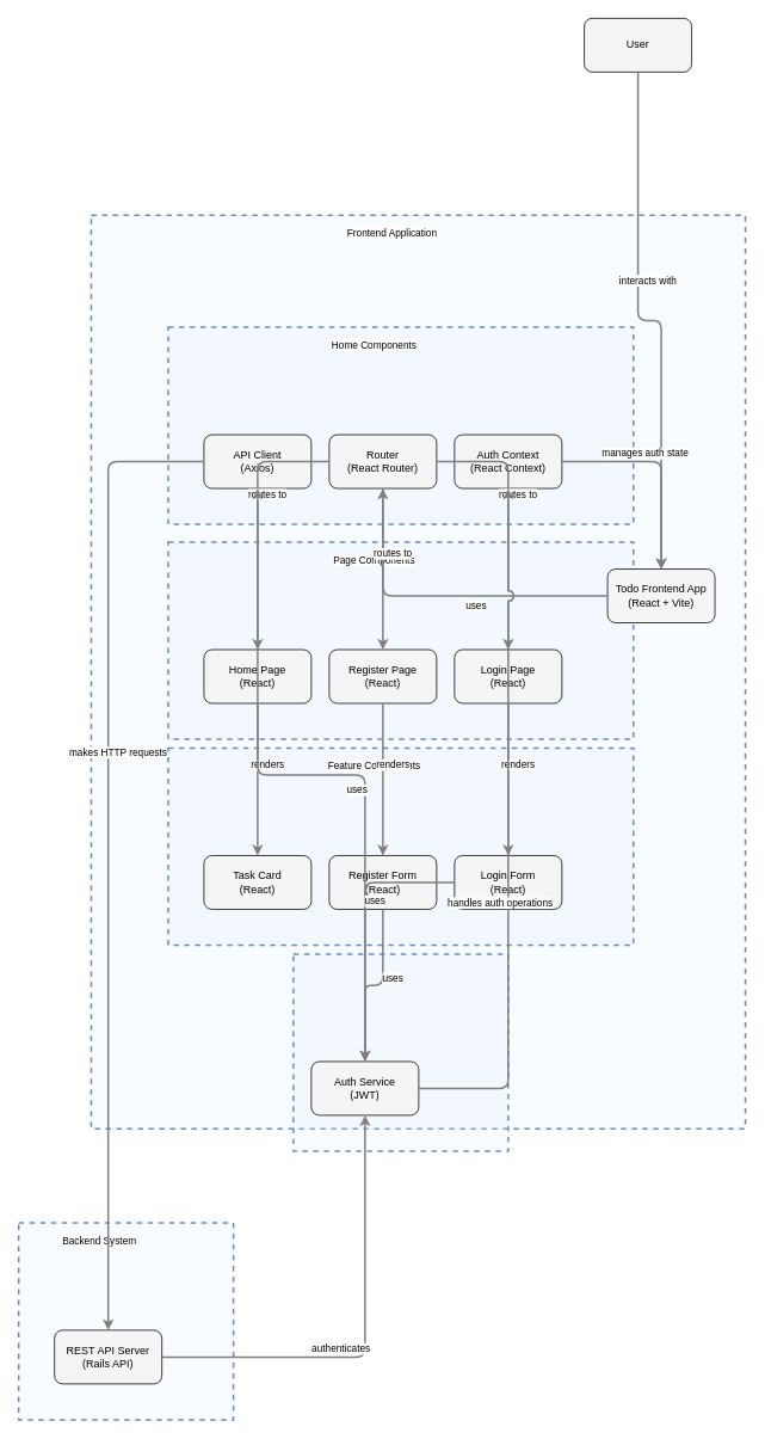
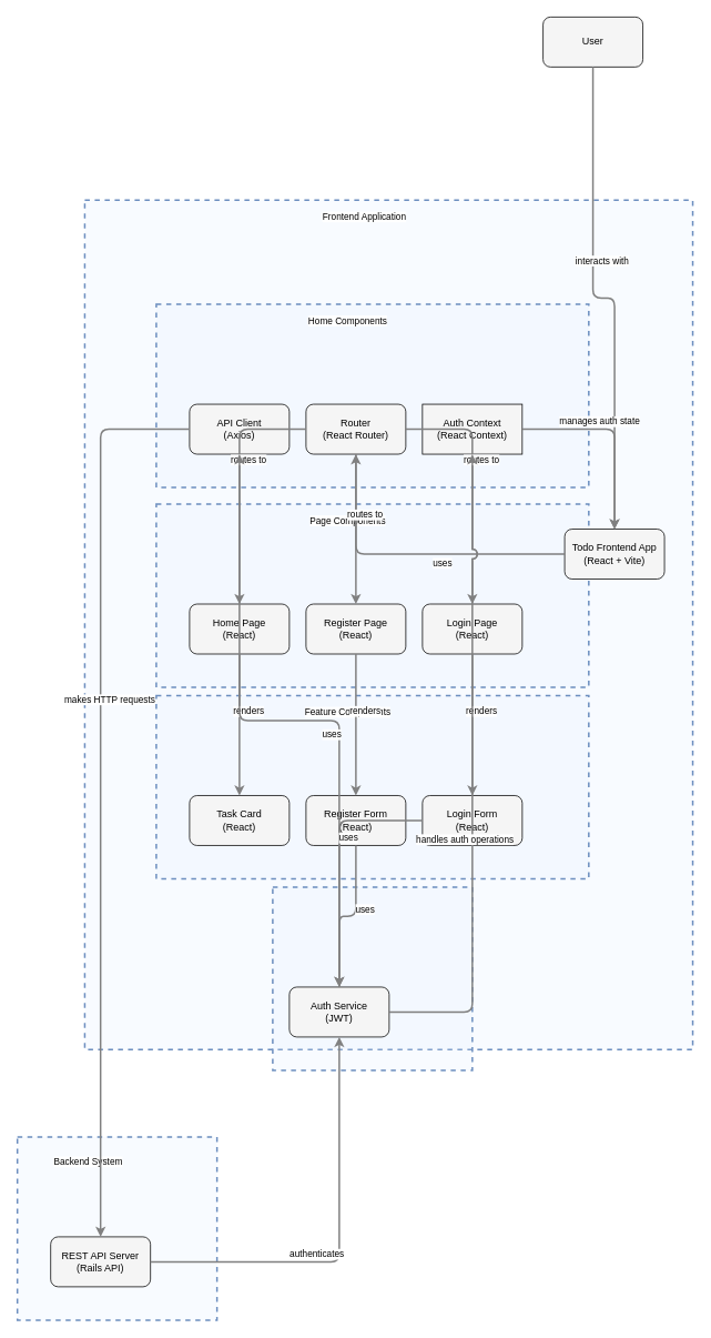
  <mxCell id="0" />
  <mxCell id="1" parent="0" />
  <mxCell id="2" value="" style="html=1;whiteSpace=wrap;container=1;fillColor=#dae8fc;strokeColor=#6c8ebf;dashed=1;fillOpacity=20;strokeWidth=2;containerType=none;recursiveResize=0;movable=1;resizable=1;autosize=0;dropTarget=0" vertex="1" parent="11"><mxGeometry x="226" y="825" width="240" height="220" as="geometry" /></mxCell>
  <mxCell id="3" value="" style="html=1;whiteSpace=wrap;container=1;fillColor=#dae8fc;strokeColor=#6c8ebf;dashed=1;fillOpacity=20;strokeWidth=2;containerType=none;recursiveResize=0;movable=1;resizable=1;autosize=0;dropTarget=0" vertex="1" parent="11"><mxGeometry x="86" y="595" width="520" height="220" as="geometry" /></mxCell>
  <mxCell id="4" value="Feature Components" style="edgeLabel;html=1;align=center;verticalAlign=middle;resizable=0;labelBackgroundColor=white;spacing=5" vertex="1" parent="11"><mxGeometry x="94" y="603" width="444" height="24" as="geometry" /></mxCell>
  <mxCell id="5" value="" style="html=1;whiteSpace=wrap;container=1;fillColor=#dae8fc;strokeColor=#6c8ebf;dashed=1;fillOpacity=20;strokeWidth=2;containerType=none;recursiveResize=0;movable=1;resizable=1;autosize=0;dropTarget=0" vertex="1" parent="11"><mxGeometry x="86" y="365" width="520" height="220" as="geometry" /></mxCell>
  <mxCell id="6" value="Page Components" style="edgeLabel;html=1;align=center;verticalAlign=middle;resizable=0;labelBackgroundColor=white;spacing=5" vertex="1" parent="11"><mxGeometry x="94" y="373" width="444" height="24" as="geometry" /></mxCell>
  <mxCell id="7" value="" style="html=1;whiteSpace=wrap;container=1;fillColor=#dae8fc;strokeColor=#6c8ebf;dashed=1;fillOpacity=20;strokeWidth=2;containerType=none;recursiveResize=0;movable=1;resizable=1;autosize=0;dropTarget=0" vertex="1" parent="11"><mxGeometry x="86" y="125" width="520" height="220" as="geometry" /></mxCell>
  <mxCell id="8" value="Home Components" style="edgeLabel;html=1;align=center;verticalAlign=middle;resizable=0;labelBackgroundColor=white;spacing=5" vertex="1" parent="11"><mxGeometry x="94" y="133" width="444" height="24" as="geometry" /></mxCell>
  <mxCell id="9" value="" style="html=1;whiteSpace=wrap;container=1;fillColor=#dae8fc;strokeColor=#6c8ebf;dashed=1;fillOpacity=20;strokeWidth=2;containerType=none;recursiveResize=0;movable=1;resizable=1;autosize=0;dropTarget=0" vertex="1" parent="1"><mxGeometry x="20" y="1365" width="240" height="220" as="geometry" /></mxCell>
- <mxCell id="10" value="Backend System" style="edgeLabel;html=1;align=center;verticalAlign=middle;resizable=0;labelBackgroundColor=white;spacing=5" vertex="1" parent="1"><mxGeometry x="28" y="1373" width="164" height="24" as="geometry" /></mxCell>
+ <mxCell id="10" value="Backend System" style="edgeLabel;html=1;align=center;verticalAlign=middle;resizable=0;labelBackgroundColor=white;spacing=5" vertex="1" parent="1"><mxGeometry x="23" y="1383" width="164" height="24" as="geometry" /></mxCell>
  <mxCell id="11" value="" style="html=1;whiteSpace=wrap;container=1;fillColor=#dae8fc;strokeColor=#6c8ebf;dashed=1;fillOpacity=20;strokeWidth=2;containerType=none;recursiveResize=0;movable=1;resizable=1;autosize=0;dropTarget=0" vertex="1" parent="1"><mxGeometry x="101" y="240" width="731" height="1020" as="geometry" /></mxCell>
  <mxCell id="12" value="Frontend Application" style="edgeLabel;html=1;align=center;verticalAlign=middle;resizable=0;labelBackgroundColor=white;spacing=5" vertex="1" parent="1"><mxGeometry x="109" y="248" width="655" height="24" as="geometry" /></mxCell>
  <mxCell id="13" value="User" style="rounded=1;whiteSpace=wrap;html=1;fillColor=#f5f5f5" vertex="1" parent="1"><mxGeometry x="652" y="20" width="120" height="60" as="geometry" /></mxCell>
  <mxCell id="14" value="Todo Frontend App&lt;br&gt;(React + Vite)" style="rounded=1;whiteSpace=wrap;html=1;fillColor=#f5f5f5" vertex="1" parent="11"><mxGeometry x="577" y="395" width="120" height="60" as="geometry" /></mxCell>
  <mxCell id="15" value="Router&lt;br&gt;(React Router)" style="rounded=1;whiteSpace=wrap;html=1;fillColor=#f5f5f5" vertex="1" parent="7"><mxGeometry x="180" y="120" width="120" height="60" as="geometry" /></mxCell>
- <mxCell id="16" value="Auth Context&lt;br&gt;(React Context)" style="rounded=1;whiteSpace=wrap;html=1;fillColor=#f5f5f5" vertex="1" parent="7"><mxGeometry x="320" y="120" width="120" height="60" as="geometry" /></mxCell>
+ <mxCell id="16" value="Auth Context&lt;br&gt;(React Context)" style="whiteSpace=wrap;html=1;fillColor=#f5f5f5;rounded=0;" vertex="1" parent="7"><mxGeometry x="320" y="120" width="120" height="60" as="geometry" /></mxCell>
  <mxCell id="17" value="API Client&lt;br&gt;(Axios)" style="rounded=1;whiteSpace=wrap;html=1;fillColor=#f5f5f5" vertex="1" parent="7"><mxGeometry x="40" y="120" width="120" height="60" as="geometry" /></mxCell>
  <mxCell id="18" value="Login Page&lt;br&gt;(React)" style="rounded=1;whiteSpace=wrap;html=1;fillColor=#f5f5f5" vertex="1" parent="5"><mxGeometry x="320" y="120" width="120" height="60" as="geometry" /></mxCell>
  <mxCell id="19" value="Register Page&lt;br&gt;(React)" style="rounded=1;whiteSpace=wrap;html=1;fillColor=#f5f5f5" vertex="1" parent="5"><mxGeometry x="180" y="120" width="120" height="60" as="geometry" /></mxCell>
  <mxCell id="20" value="Home Page&lt;br&gt;(React)" style="rounded=1;whiteSpace=wrap;html=1;fillColor=#f5f5f5" vertex="1" parent="5"><mxGeometry x="40" y="120" width="120" height="60" as="geometry" /></mxCell>
  <mxCell id="21" value="Task Card&lt;br&gt;(React)" style="rounded=1;whiteSpace=wrap;html=1;fillColor=#f5f5f5" vertex="1" parent="3"><mxGeometry x="40" y="120" width="120" height="60" as="geometry" /></mxCell>
  <mxCell id="22" value="Login Form&lt;br&gt;(React)" style="rounded=1;whiteSpace=wrap;html=1;fillColor=#f5f5f5" vertex="1" parent="3"><mxGeometry x="320" y="120" width="120" height="60" as="geometry" /></mxCell>
  <mxCell id="23" value="Register Form&lt;br&gt;(React)" style="rounded=1;whiteSpace=wrap;html=1;fillColor=#f5f5f5" vertex="1" parent="3"><mxGeometry x="180" y="120" width="120" height="60" as="geometry" /></mxCell>
  <mxCell id="24" value="Auth Service&lt;br&gt;(JWT)" style="rounded=1;whiteSpace=wrap;html=1;fillColor=#f5f5f5" vertex="1" parent="2"><mxGeometry x="20" y="120" width="120" height="60" as="geometry" /></mxCell>
  <mxCell id="25" value="REST API Server&lt;br&gt;(Rails API)" style="rounded=1;whiteSpace=wrap;html=1;fillColor=#f5f5f5" vertex="1" parent="9"><mxGeometry x="40" y="120" width="120" height="60" as="geometry" /></mxCell>
  <mxCell id="26" style="edgeStyle=orthogonalEdgeStyle;rounded=1;orthogonalLoop=1;jettySize=auto;html=1;strokeColor=#808080;strokeWidth=2;jumpStyle=arc;jumpSize=10;spacing=15;labelBackgroundColor=white;labelBorderColor=none" edge="1" parent="1" source="13" target="14"><mxGeometry relative="1" as="geometry" /></mxCell>
  <mxCell id="27" value="interacts with" style="edgeLabel;html=1;align=center;verticalAlign=middle;resizable=0;points=[];" vertex="1" connectable="0" parent="26"><mxGeometry x="-0.2" y="10" relative="1" as="geometry"><mxPoint as="offset" /></mxGeometry></mxCell>
  <mxCell id="28" style="edgeStyle=orthogonalEdgeStyle;rounded=1;orthogonalLoop=1;jettySize=auto;html=1;strokeColor=#808080;strokeWidth=2;jumpStyle=arc;jumpSize=10;spacing=15;labelBackgroundColor=white;labelBorderColor=none" edge="1" parent="1" source="14" target="15"><mxGeometry relative="1" as="geometry" /></mxCell>
  <mxCell id="29" value="uses" style="edgeLabel;html=1;align=center;verticalAlign=middle;resizable=0;points=[];" vertex="1" connectable="0" parent="28"><mxGeometry x="-0.2" y="10" relative="1" as="geometry"><mxPoint as="offset" /></mxGeometry></mxCell>
  <mxCell id="30" style="edgeStyle=orthogonalEdgeStyle;rounded=1;orthogonalLoop=1;jettySize=auto;html=1;strokeColor=#808080;strokeWidth=2;jumpStyle=arc;jumpSize=10;spacing=15;labelBackgroundColor=white;labelBorderColor=none" edge="1" parent="1" source="15" target="18"><mxGeometry relative="1" as="geometry" /></mxCell>
  <mxCell id="31" value="routes to" style="edgeLabel;html=1;align=center;verticalAlign=middle;resizable=0;points=[];" vertex="1" connectable="0" parent="30"><mxGeometry x="-0.2" y="10" relative="1" as="geometry"><mxPoint as="offset" /></mxGeometry></mxCell>
  <mxCell id="32" style="edgeStyle=orthogonalEdgeStyle;rounded=1;orthogonalLoop=1;jettySize=auto;html=1;strokeColor=#808080;strokeWidth=2;jumpStyle=arc;jumpSize=10;spacing=15;labelBackgroundColor=white;labelBorderColor=none" edge="1" parent="1" source="15" target="19"><mxGeometry relative="1" as="geometry" /></mxCell>
  <mxCell id="33" value="routes to" style="edgeLabel;html=1;align=center;verticalAlign=middle;resizable=0;points=[];" vertex="1" connectable="0" parent="32"><mxGeometry x="-0.2" y="10" relative="1" as="geometry"><mxPoint as="offset" /></mxGeometry></mxCell>
  <mxCell id="34" style="edgeStyle=orthogonalEdgeStyle;rounded=1;orthogonalLoop=1;jettySize=auto;html=1;strokeColor=#808080;strokeWidth=2;jumpStyle=arc;jumpSize=10;spacing=15;labelBackgroundColor=white;labelBorderColor=none" edge="1" parent="1" source="15" target="20"><mxGeometry relative="1" as="geometry" /></mxCell>
  <mxCell id="35" value="routes to" style="edgeLabel;html=1;align=center;verticalAlign=middle;resizable=0;points=[];" vertex="1" connectable="0" parent="34"><mxGeometry x="-0.2" y="10" relative="1" as="geometry"><mxPoint as="offset" /></mxGeometry></mxCell>
  <mxCell id="36" style="edgeStyle=orthogonalEdgeStyle;rounded=1;orthogonalLoop=1;jettySize=auto;html=1;strokeColor=#808080;strokeWidth=2;jumpStyle=arc;jumpSize=10;spacing=15;labelBackgroundColor=white;labelBorderColor=none" edge="1" parent="1" source="20" target="21"><mxGeometry relative="1" as="geometry" /></mxCell>
  <mxCell id="37" value="renders" style="edgeLabel;html=1;align=center;verticalAlign=middle;resizable=0;points=[];" vertex="1" connectable="0" parent="36"><mxGeometry x="-0.2" y="10" relative="1" as="geometry"><mxPoint as="offset" /></mxGeometry></mxCell>
  <mxCell id="38" style="edgeStyle=orthogonalEdgeStyle;rounded=1;orthogonalLoop=1;jettySize=auto;html=1;strokeColor=#808080;strokeWidth=2;jumpStyle=arc;jumpSize=10;spacing=15;labelBackgroundColor=white;labelBorderColor=none" edge="1" parent="1" source="18" target="22"><mxGeometry relative="1" as="geometry" /></mxCell>
  <mxCell id="39" value="renders" style="edgeLabel;html=1;align=center;verticalAlign=middle;resizable=0;points=[];" vertex="1" connectable="0" parent="38"><mxGeometry x="-0.2" y="10" relative="1" as="geometry"><mxPoint as="offset" /></mxGeometry></mxCell>
  <mxCell id="40" style="edgeStyle=orthogonalEdgeStyle;rounded=1;orthogonalLoop=1;jettySize=auto;html=1;strokeColor=#808080;strokeWidth=2;jumpStyle=arc;jumpSize=10;spacing=15;labelBackgroundColor=white;labelBorderColor=none" edge="1" parent="1" source="19" target="23"><mxGeometry relative="1" as="geometry" /></mxCell>
  <mxCell id="41" value="renders" style="edgeLabel;html=1;align=center;verticalAlign=middle;resizable=0;points=[];" vertex="1" connectable="0" parent="40"><mxGeometry x="-0.2" y="10" relative="1" as="geometry"><mxPoint as="offset" /></mxGeometry></mxCell>
  <mxCell id="42" style="edgeStyle=orthogonalEdgeStyle;rounded=1;orthogonalLoop=1;jettySize=auto;html=1;strokeColor=#808080;strokeWidth=2;jumpStyle=arc;jumpSize=10;spacing=15;labelBackgroundColor=white;labelBorderColor=none" edge="1" parent="1" source="16" target="14"><mxGeometry relative="1" as="geometry" /></mxCell>
  <mxCell id="43" value="manages auth state" style="edgeLabel;html=1;align=center;verticalAlign=middle;resizable=0;points=[];" vertex="1" connectable="0" parent="42"><mxGeometry x="-0.2" y="10" relative="1" as="geometry"><mxPoint as="offset" /></mxGeometry></mxCell>
  <mxCell id="44" style="edgeStyle=orthogonalEdgeStyle;rounded=1;orthogonalLoop=1;jettySize=auto;html=1;strokeColor=#808080;strokeWidth=2;jumpStyle=arc;jumpSize=10;spacing=15;labelBackgroundColor=white;labelBorderColor=none" edge="1" parent="1" source="24" target="16"><mxGeometry relative="1" as="geometry" /></mxCell>
  <mxCell id="45" value="handles auth operations" style="edgeLabel;html=1;align=center;verticalAlign=middle;resizable=0;points=[];" vertex="1" connectable="0" parent="44"><mxGeometry x="-0.2" y="10" relative="1" as="geometry"><mxPoint as="offset" /></mxGeometry></mxCell>
  <mxCell id="46" style="edgeStyle=orthogonalEdgeStyle;rounded=1;orthogonalLoop=1;jettySize=auto;html=1;strokeColor=#808080;strokeWidth=2;jumpStyle=arc;jumpSize=10;spacing=15;labelBackgroundColor=white;labelBorderColor=none" edge="1" parent="1" source="17" target="25"><mxGeometry relative="1" as="geometry" /></mxCell>
  <mxCell id="47" value="makes HTTP requests" style="edgeLabel;html=1;align=center;verticalAlign=middle;resizable=0;points=[];" vertex="1" connectable="0" parent="46"><mxGeometry x="-0.2" y="10" relative="1" as="geometry"><mxPoint as="offset" /></mxGeometry></mxCell>
  <mxCell id="48" style="edgeStyle=orthogonalEdgeStyle;rounded=1;orthogonalLoop=1;jettySize=auto;html=1;strokeColor=#808080;strokeWidth=2;jumpStyle=arc;jumpSize=10;spacing=15;labelBackgroundColor=white;labelBorderColor=none" edge="1" parent="1" source="24" target="17"><mxGeometry relative="1" as="geometry" /></mxCell>
  <mxCell id="49" value="uses" style="edgeLabel;html=1;align=center;verticalAlign=middle;resizable=0;points=[];" vertex="1" connectable="0" parent="48"><mxGeometry x="-0.2" y="10" relative="1" as="geometry"><mxPoint as="offset" /></mxGeometry></mxCell>
  <mxCell id="50" style="edgeStyle=orthogonalEdgeStyle;rounded=1;orthogonalLoop=1;jettySize=auto;html=1;strokeColor=#808080;strokeWidth=2;jumpStyle=arc;jumpSize=10;spacing=15;labelBackgroundColor=white;labelBorderColor=none" edge="1" parent="1" source="22" target="24"><mxGeometry relative="1" as="geometry" /></mxCell>
  <mxCell id="51" value="uses" style="edgeLabel;html=1;align=center;verticalAlign=middle;resizable=0;points=[];" vertex="1" connectable="0" parent="50"><mxGeometry x="-0.2" y="10" relative="1" as="geometry"><mxPoint as="offset" /></mxGeometry></mxCell>
  <mxCell id="52" style="edgeStyle=orthogonalEdgeStyle;rounded=1;orthogonalLoop=1;jettySize=auto;html=1;strokeColor=#808080;strokeWidth=2;jumpStyle=arc;jumpSize=10;spacing=15;labelBackgroundColor=white;labelBorderColor=none" edge="1" parent="1" source="23" target="24"><mxGeometry relative="1" as="geometry" /></mxCell>
  <mxCell id="53" value="uses" style="edgeLabel;html=1;align=center;verticalAlign=middle;resizable=0;points=[];" vertex="1" connectable="0" parent="52"><mxGeometry x="-0.2" y="10" relative="1" as="geometry"><mxPoint as="offset" /></mxGeometry></mxCell>
  <mxCell id="54" style="edgeStyle=orthogonalEdgeStyle;rounded=1;orthogonalLoop=1;jettySize=auto;html=1;strokeColor=#808080;strokeWidth=2;jumpStyle=arc;jumpSize=10;spacing=15;labelBackgroundColor=white;labelBorderColor=none" edge="1" parent="1" source="25" target="24"><mxGeometry relative="1" as="geometry" /></mxCell>
  <mxCell id="55" value="authenticates" style="edgeLabel;html=1;align=center;verticalAlign=middle;resizable=0;points=[];" vertex="1" connectable="0" parent="54"><mxGeometry x="-0.2" y="10" relative="1" as="geometry"><mxPoint as="offset" /></mxGeometry></mxCell>
